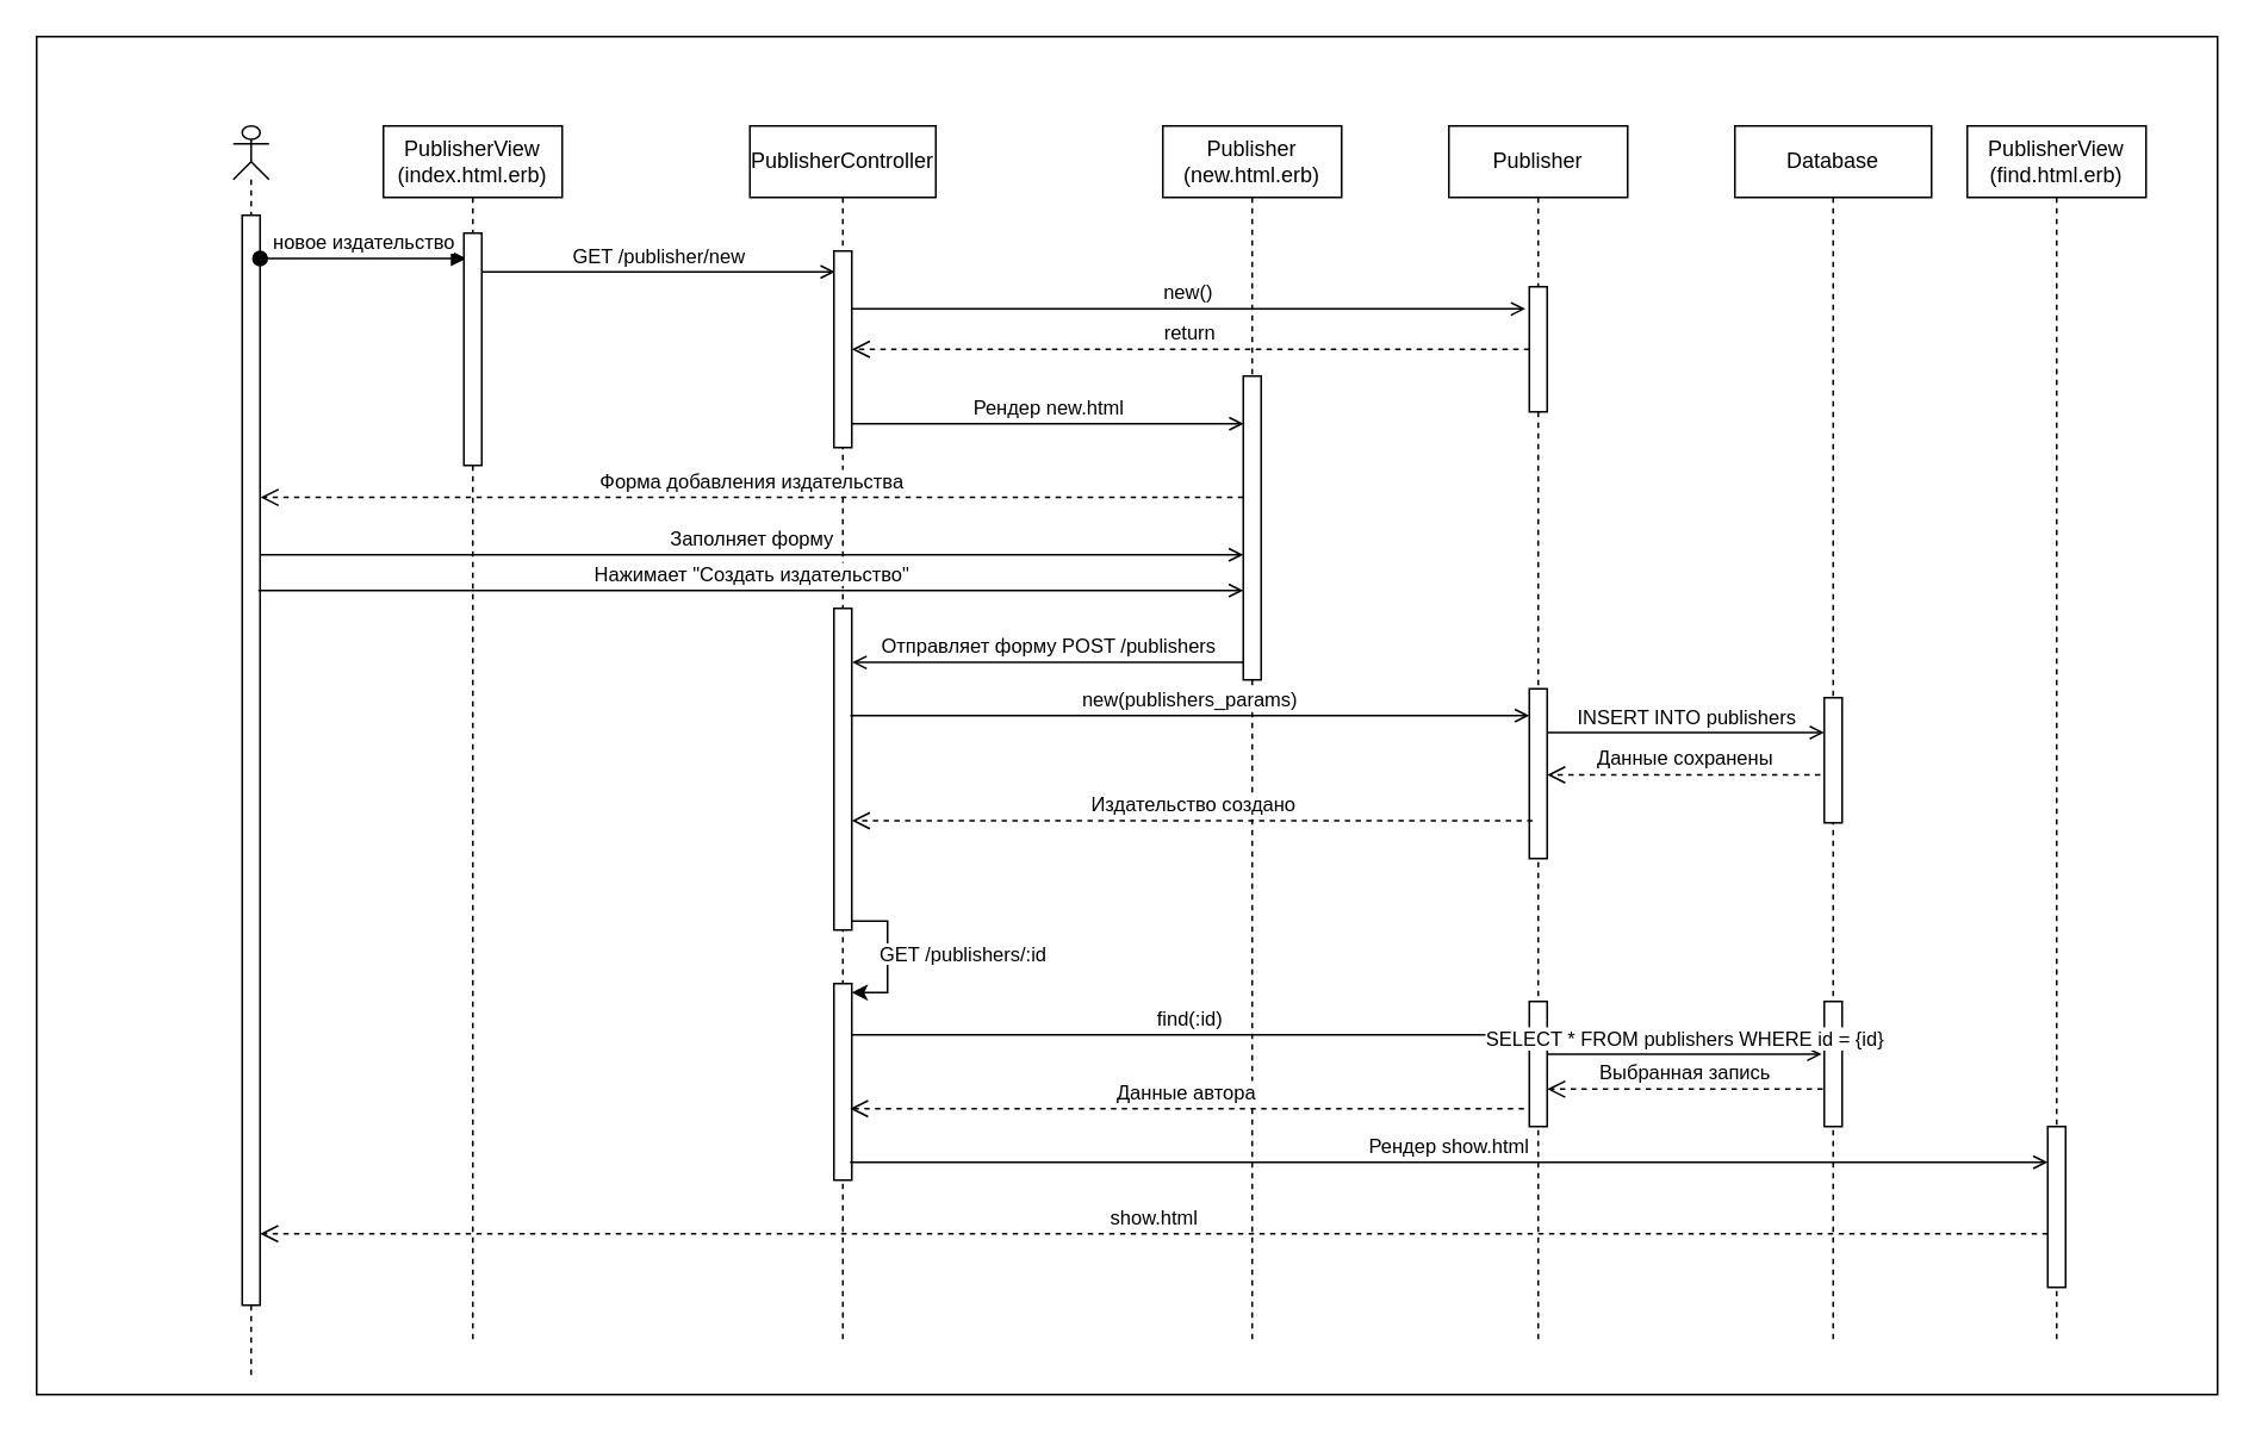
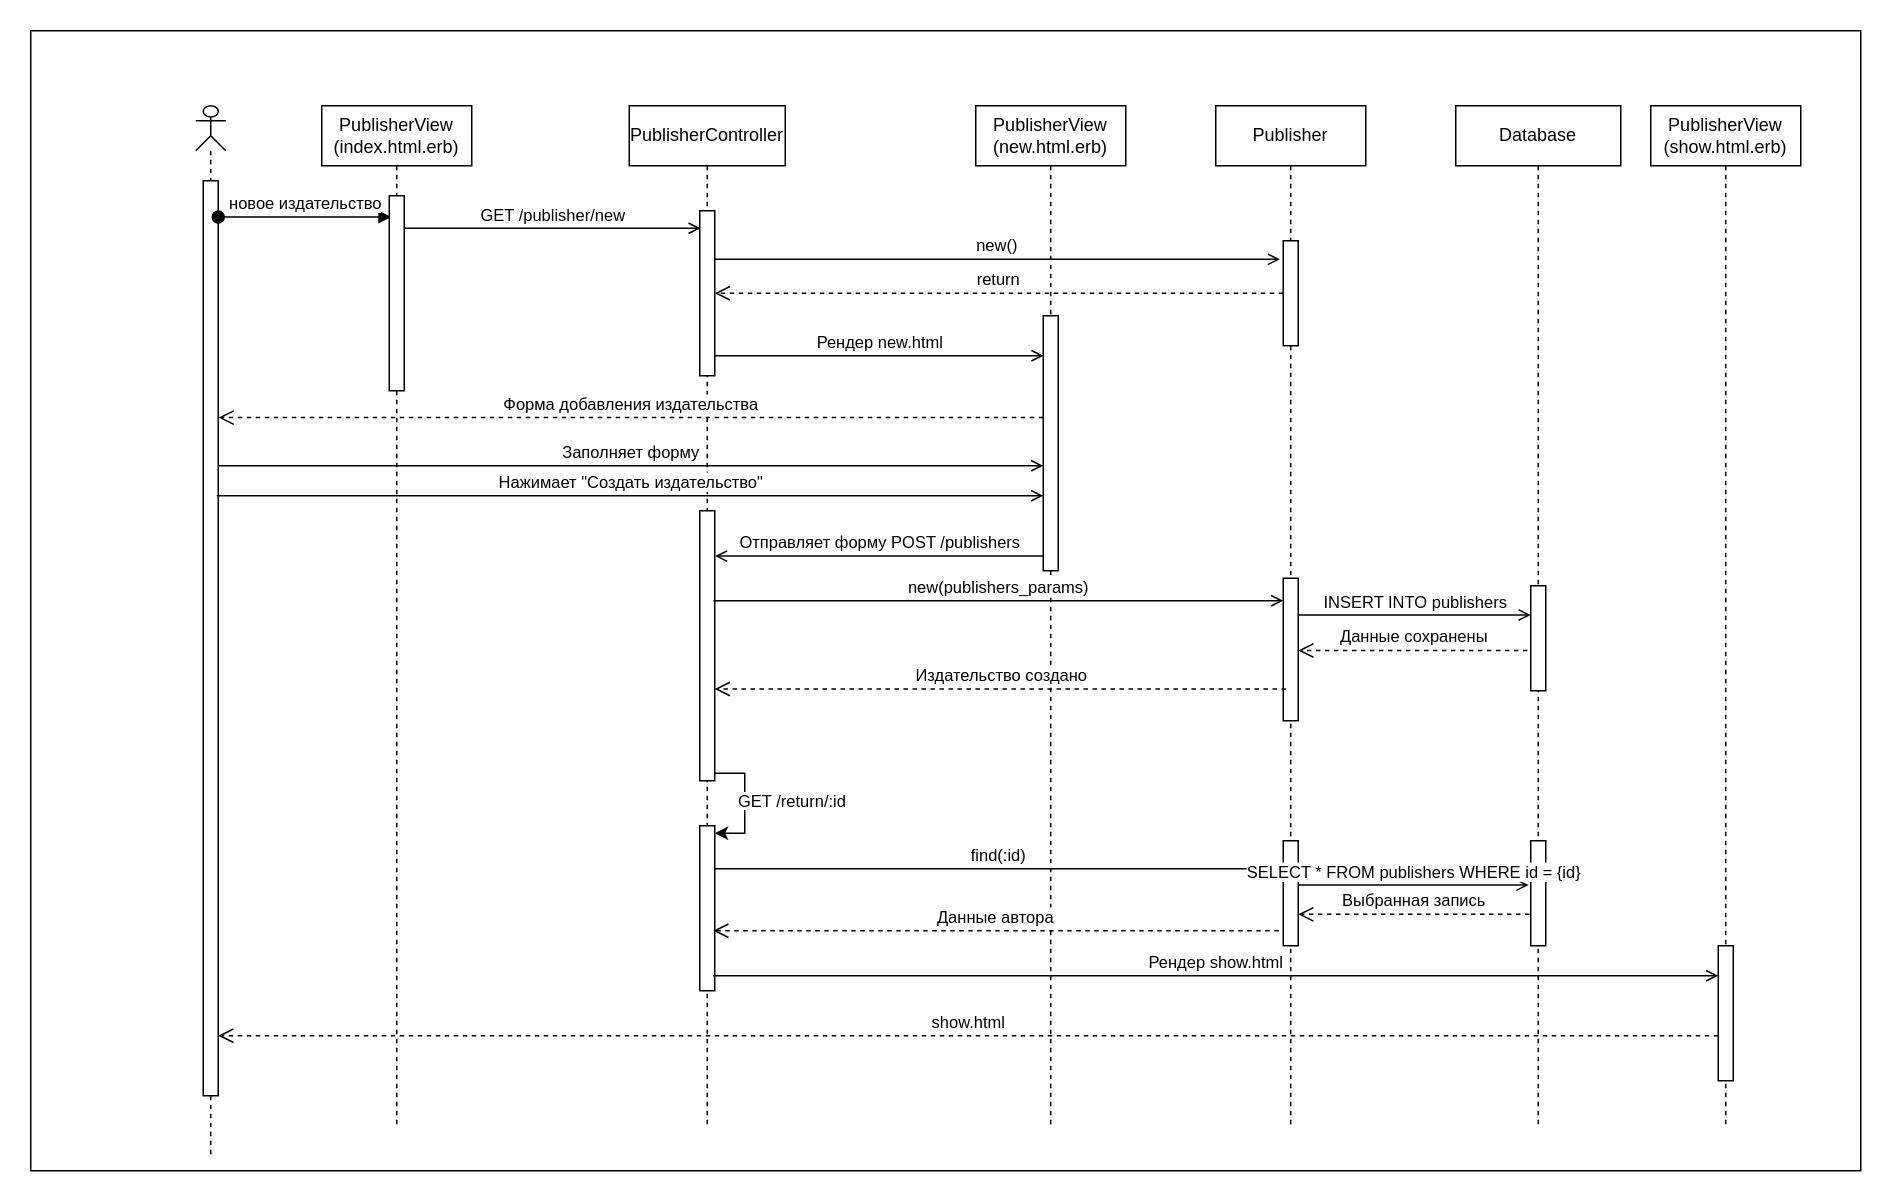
  <mxCell id="0" />
  <mxCell id="1" parent="0" />
  <mxCell id="2" value="" style="rounded=0;whiteSpace=wrap;html=1;" parent="1" vertex="1"><mxGeometry x="20" y="20" width="1220" height="760" as="geometry" /></mxCell>
  <mxCell id="3" value="" style="shape=umlLifeline;perimeter=lifelinePerimeter;whiteSpace=wrap;html=1;container=1;dropTarget=0;collapsible=0;recursiveResize=0;outlineConnect=0;portConstraint=eastwest;newEdgeStyle={&quot;curved&quot;:0,&quot;rounded&quot;:0};participant=umlActor;size=30;" parent="1" vertex="1"><mxGeometry x="130" y="70" width="20" height="700" as="geometry" /></mxCell>
  <mxCell id="4" value="" style="html=1;points=[[0,0,0,0,5],[0,1,0,0,-5],[1,0,0,0,5],[1,1,0,0,-5]];perimeter=orthogonalPerimeter;outlineConnect=0;targetShapes=umlLifeline;portConstraint=eastwest;newEdgeStyle={&quot;curved&quot;:0,&quot;rounded&quot;:0};" parent="3" vertex="1"><mxGeometry x="5" y="50" width="10" height="610" as="geometry" /></mxCell>
  <mxCell id="5" value="новое издательство" style="html=1;verticalAlign=bottom;startArrow=oval;startFill=1;endArrow=block;startSize=8;curved=0;rounded=0;entryX=0.13;entryY=0.109;entryDx=0;entryDy=0;entryPerimeter=0;" parent="1" source="4" target="7" edge="1"><mxGeometry width="60" relative="1" as="geometry"><mxPoint x="150" y="150" as="sourcePoint" /><mxPoint x="264" y="150" as="targetPoint" /></mxGeometry></mxCell>
  <mxCell id="6" value="PublisherView (index.html.erb)" style="shape=umlLifeline;perimeter=lifelinePerimeter;whiteSpace=wrap;html=1;container=1;dropTarget=0;collapsible=0;recursiveResize=0;outlineConnect=0;portConstraint=eastwest;newEdgeStyle={&quot;curved&quot;:0,&quot;rounded&quot;:0};" parent="1" vertex="1"><mxGeometry x="214" y="70" width="100" height="680" as="geometry" /></mxCell>
  <mxCell id="7" value="" style="html=1;points=[[0,0,0,0,5],[0,1,0,0,-5],[1,0,0,0,5],[1,1,0,0,-5]];perimeter=orthogonalPerimeter;outlineConnect=0;targetShapes=umlLifeline;portConstraint=eastwest;newEdgeStyle={&quot;curved&quot;:0,&quot;rounded&quot;:0};" parent="6" vertex="1"><mxGeometry x="45" y="60" width="10" height="130" as="geometry" /></mxCell>
  <mxCell id="8" value="GET /publisher/new" style="html=1;verticalAlign=bottom;endArrow=open;curved=0;rounded=0;endFill=0;entryX=0.06;entryY=0.106;entryDx=0;entryDy=0;entryPerimeter=0;" parent="1" source="7" target="10" edge="1"><mxGeometry x="0.0" relative="1" as="geometry"><mxPoint x="269" y="150" as="sourcePoint" /><mxPoint x="523.43" y="155.44" as="targetPoint" /><mxPoint as="offset" /></mxGeometry></mxCell>
  <mxCell id="9" value="PublisherController" style="shape=umlLifeline;perimeter=lifelinePerimeter;whiteSpace=wrap;html=1;container=1;dropTarget=0;collapsible=0;recursiveResize=0;outlineConnect=0;portConstraint=eastwest;newEdgeStyle={&quot;curved&quot;:0,&quot;rounded&quot;:0};" parent="1" vertex="1"><mxGeometry x="419" y="70" width="104" height="680" as="geometry" /></mxCell>
  <mxCell id="10" value="" style="html=1;points=[[0,0,0,0,5],[0,1,0,0,-5],[1,0,0,0,5],[1,1,0,0,-5]];perimeter=orthogonalPerimeter;outlineConnect=0;targetShapes=umlLifeline;portConstraint=eastwest;newEdgeStyle={&quot;curved&quot;:0,&quot;rounded&quot;:0};" parent="9" vertex="1"><mxGeometry x="47" y="70" width="10" height="110" as="geometry" /></mxCell>
  <mxCell id="11" value="" style="html=1;points=[[0,0,0,0,5],[0,1,0,0,-5],[1,0,0,0,5],[1,1,0,0,-5]];perimeter=orthogonalPerimeter;outlineConnect=0;targetShapes=umlLifeline;portConstraint=eastwest;newEdgeStyle={&quot;curved&quot;:0,&quot;rounded&quot;:0};" parent="9" vertex="1"><mxGeometry x="47" y="270" width="10" height="180" as="geometry" /></mxCell>
  <mxCell id="12" value="" style="html=1;points=[[0,0,0,0,5],[0,1,0,0,-5],[1,0,0,0,5],[1,1,0,0,-5]];perimeter=orthogonalPerimeter;outlineConnect=0;targetShapes=umlLifeline;portConstraint=eastwest;newEdgeStyle={&quot;curved&quot;:0,&quot;rounded&quot;:0};" parent="9" vertex="1"><mxGeometry x="47" y="480" width="10" height="110" as="geometry" /></mxCell>
  <mxCell id="13" style="edgeStyle=orthogonalEdgeStyle;rounded=0;orthogonalLoop=1;jettySize=auto;html=1;curved=0;exitX=1;exitY=1;exitDx=0;exitDy=-5;exitPerimeter=0;entryX=1;entryY=0;entryDx=0;entryDy=5;entryPerimeter=0;" parent="9" source="11" target="12" edge="1"><mxGeometry relative="1" as="geometry" /></mxCell>
  <mxCell id="14" value="Publisher" style="shape=umlLifeline;perimeter=lifelinePerimeter;whiteSpace=wrap;html=1;container=1;dropTarget=0;collapsible=0;recursiveResize=0;outlineConnect=0;portConstraint=eastwest;newEdgeStyle={&quot;curved&quot;:0,&quot;rounded&quot;:0};" parent="1" vertex="1"><mxGeometry x="810" y="70" width="100" height="680" as="geometry" /></mxCell>
  <mxCell id="15" value="" style="html=1;points=[[0,0,0,0,5],[0,1,0,0,-5],[1,0,0,0,5],[1,1,0,0,-5]];perimeter=orthogonalPerimeter;outlineConnect=0;targetShapes=umlLifeline;portConstraint=eastwest;newEdgeStyle={&quot;curved&quot;:0,&quot;rounded&quot;:0};" parent="14" vertex="1"><mxGeometry x="45" y="90" width="10" height="70" as="geometry" /></mxCell>
  <mxCell id="16" value="" style="html=1;points=[[0,0,0,0,5],[0,1,0,0,-5],[1,0,0,0,5],[1,1,0,0,-5]];perimeter=orthogonalPerimeter;outlineConnect=0;targetShapes=umlLifeline;portConstraint=eastwest;newEdgeStyle={&quot;curved&quot;:0,&quot;rounded&quot;:0};" parent="14" vertex="1"><mxGeometry x="45" y="315" width="10" height="95" as="geometry" /></mxCell>
  <mxCell id="17" value="" style="html=1;points=[[0,0,0,0,5],[0,1,0,0,-5],[1,0,0,0,5],[1,1,0,0,-5]];perimeter=orthogonalPerimeter;outlineConnect=0;targetShapes=umlLifeline;portConstraint=eastwest;newEdgeStyle={&quot;curved&quot;:0,&quot;rounded&quot;:0};" parent="14" vertex="1"><mxGeometry x="45" y="490" width="10" height="70" as="geometry" /></mxCell>
- <mxCell id="18" value="PublisherView (find.html.erb)" style="shape=umlLifeline;perimeter=lifelinePerimeter;whiteSpace=wrap;html=1;container=1;dropTarget=0;collapsible=0;recursiveResize=0;outlineConnect=0;portConstraint=eastwest;newEdgeStyle={&quot;curved&quot;:0,&quot;rounded&quot;:0};" parent="1" vertex="1"><mxGeometry x="1100" y="70" width="100" height="680" as="geometry" /></mxCell>
+ <mxCell id="18" value="PublisherView (show.html.erb)" style="shape=umlLifeline;perimeter=lifelinePerimeter;whiteSpace=wrap;html=1;container=1;dropTarget=0;collapsible=0;recursiveResize=0;outlineConnect=0;portConstraint=eastwest;newEdgeStyle={&quot;curved&quot;:0,&quot;rounded&quot;:0};" parent="1" vertex="1"><mxGeometry x="1100" y="70" width="100" height="680" as="geometry" /></mxCell>
  <mxCell id="19" value="new()" style="html=1;verticalAlign=bottom;endArrow=open;curved=0;rounded=0;endFill=0;entryX=-0.22;entryY=0.177;entryDx=0;entryDy=0;entryPerimeter=0;" parent="1" source="10" target="15" edge="1"><mxGeometry relative="1" as="geometry"><mxPoint x="480" y="170" as="sourcePoint" /><mxPoint x="700" y="170" as="targetPoint" /></mxGeometry></mxCell>
- <mxCell id="20" value="Publisher (new.html.erb)" style="shape=umlLifeline;perimeter=lifelinePerimeter;whiteSpace=wrap;html=1;container=1;dropTarget=0;collapsible=0;recursiveResize=0;outlineConnect=0;portConstraint=eastwest;newEdgeStyle={&quot;curved&quot;:0,&quot;rounded&quot;:0};" parent="1" vertex="1"><mxGeometry x="650" y="70" width="100" height="680" as="geometry" /></mxCell>
+ <mxCell id="20" value="PublisherView (new.html.erb)" style="shape=umlLifeline;perimeter=lifelinePerimeter;whiteSpace=wrap;html=1;container=1;dropTarget=0;collapsible=0;recursiveResize=0;outlineConnect=0;portConstraint=eastwest;newEdgeStyle={&quot;curved&quot;:0,&quot;rounded&quot;:0};" parent="1" vertex="1"><mxGeometry x="650" y="70" width="100" height="680" as="geometry" /></mxCell>
  <mxCell id="21" value="" style="html=1;points=[[0,0,0,0,5],[0,1,0,0,-5],[1,0,0,0,5],[1,1,0,0,-5]];perimeter=orthogonalPerimeter;outlineConnect=0;targetShapes=umlLifeline;portConstraint=eastwest;newEdgeStyle={&quot;curved&quot;:0,&quot;rounded&quot;:0};" parent="20" vertex="1"><mxGeometry x="45" y="140" width="10" height="170" as="geometry" /></mxCell>
  <mxCell id="22" value="Database" style="shape=umlLifeline;perimeter=lifelinePerimeter;whiteSpace=wrap;html=1;container=1;dropTarget=0;collapsible=0;recursiveResize=0;outlineConnect=0;portConstraint=eastwest;newEdgeStyle={&quot;curved&quot;:0,&quot;rounded&quot;:0};" parent="1" vertex="1"><mxGeometry x="970" y="70" width="110" height="680" as="geometry" /></mxCell>
  <mxCell id="23" value="" style="html=1;points=[[0,0,0,0,5],[0,1,0,0,-5],[1,0,0,0,5],[1,1,0,0,-5]];perimeter=orthogonalPerimeter;outlineConnect=0;targetShapes=umlLifeline;portConstraint=eastwest;newEdgeStyle={&quot;curved&quot;:0,&quot;rounded&quot;:0};" parent="22" vertex="1"><mxGeometry x="50" y="320" width="10" height="70" as="geometry" /></mxCell>
  <mxCell id="24" value="show.html" style="html=1;verticalAlign=bottom;endArrow=open;dashed=1;endSize=8;curved=0;rounded=0;" parent="22" source="25" edge="1"><mxGeometry relative="1" as="geometry"><mxPoint x="168.59" y="630" as="sourcePoint" /><mxPoint x="-825" y="620.0" as="targetPoint" /><Array as="points"><mxPoint y="620" /></Array></mxGeometry></mxCell>
  <mxCell id="25" value="" style="html=1;points=[[0,0,0,0,5],[0,1,0,0,-5],[1,0,0,0,5],[1,1,0,0,-5]];perimeter=orthogonalPerimeter;outlineConnect=0;targetShapes=umlLifeline;portConstraint=eastwest;newEdgeStyle={&quot;curved&quot;:0,&quot;rounded&quot;:0};" parent="22" vertex="1"><mxGeometry x="175" y="560" width="10" height="90" as="geometry" /></mxCell>
  <mxCell id="26" value="Рендер show.html" style="html=1;verticalAlign=bottom;endArrow=open;curved=0;rounded=0;endFill=0;entryX=0;entryY=0.163;entryDx=0;entryDy=0;entryPerimeter=0;" parent="22" edge="1"><mxGeometry relative="1" as="geometry"><mxPoint x="-495" y="580" as="sourcePoint" /><mxPoint x="175" y="580" as="targetPoint" /></mxGeometry></mxCell>
  <mxCell id="27" value="" style="html=1;points=[[0,0,0,0,5],[0,1,0,0,-5],[1,0,0,0,5],[1,1,0,0,-5]];perimeter=orthogonalPerimeter;outlineConnect=0;targetShapes=umlLifeline;portConstraint=eastwest;newEdgeStyle={&quot;curved&quot;:0,&quot;rounded&quot;:0};" parent="22" vertex="1"><mxGeometry x="50" y="490" width="10" height="70" as="geometry" /></mxCell>
  <mxCell id="28" value="return" style="html=1;verticalAlign=bottom;endArrow=open;dashed=1;endSize=8;curved=0;rounded=0;" parent="1" source="15" target="10" edge="1"><mxGeometry relative="1" as="geometry"><mxPoint x="720" y="200" as="sourcePoint" /><mxPoint x="500" y="200" as="targetPoint" /></mxGeometry></mxCell>
  <mxCell id="29" value="Рендер new.html" style="html=1;verticalAlign=bottom;endArrow=open;curved=0;rounded=0;endFill=0;entryX=0.023;entryY=0.157;entryDx=0;entryDy=0;entryPerimeter=0;" parent="1" source="10" target="21" edge="1"><mxGeometry relative="1" as="geometry"><mxPoint x="480" y="230" as="sourcePoint" /><mxPoint x="690" y="230" as="targetPoint" /></mxGeometry></mxCell>
  <mxCell id="30" value="Форма добавления издательства" style="html=1;verticalAlign=bottom;endArrow=open;dashed=1;endSize=8;curved=0;rounded=0;entryX=0.761;entryY=0.297;entryDx=0;entryDy=0;entryPerimeter=0;" parent="1" source="21" target="3" edge="1"><mxGeometry relative="1" as="geometry"><mxPoint x="650" y="310" as="sourcePoint" /><mxPoint x="270" y="310" as="targetPoint" /></mxGeometry></mxCell>
  <mxCell id="31" value="Заполняет форму" style="html=1;verticalAlign=bottom;endArrow=open;curved=0;rounded=0;endFill=0;" parent="1" edge="1"><mxGeometry relative="1" as="geometry"><mxPoint x="145" y="310" as="sourcePoint" /><mxPoint x="695" y="310" as="targetPoint" /></mxGeometry></mxCell>
  <mxCell id="32" value="Нажимает &quot;Создать издательство&quot;" style="html=1;verticalAlign=bottom;endArrow=open;curved=0;rounded=0;endFill=0;exitX=0.9;exitY=0.415;exitDx=0;exitDy=0;exitPerimeter=0;" parent="1" edge="1"><mxGeometry relative="1" as="geometry"><mxPoint x="144" y="330" as="sourcePoint" /><mxPoint x="695" y="330" as="targetPoint" /></mxGeometry></mxCell>
  <mxCell id="33" value="Отправляет форму POST /publishers" style="html=1;verticalAlign=bottom;endArrow=open;curved=0;rounded=0;endFill=0;entryX=1.023;entryY=0.168;entryDx=0;entryDy=0;entryPerimeter=0;" parent="1" source="21" target="11" edge="1"><mxGeometry relative="1" as="geometry"><mxPoint x="485" y="380" as="sourcePoint" /><mxPoint x="705" y="380" as="targetPoint" /></mxGeometry></mxCell>
  <mxCell id="34" value="new(publishers_params)" style="html=1;verticalAlign=bottom;endArrow=open;curved=0;rounded=0;endFill=0;exitX=1.018;exitY=0.479;exitDx=0;exitDy=0;exitPerimeter=0;" parent="1" edge="1"><mxGeometry relative="1" as="geometry"><mxPoint x="475.18" y="400" as="sourcePoint" /><mxPoint x="855" y="400" as="targetPoint" /></mxGeometry></mxCell>
  <mxCell id="35" value="INSERT INTO publishers" style="html=1;verticalAlign=bottom;endArrow=open;curved=0;rounded=0;endFill=0;" parent="1" target="23" edge="1"><mxGeometry relative="1" as="geometry"><mxPoint x="865" y="409.5" as="sourcePoint" /><mxPoint x="1016" y="409.5" as="targetPoint" /></mxGeometry></mxCell>
  <mxCell id="36" value="Данные сохранены" style="html=1;verticalAlign=bottom;endArrow=open;dashed=1;endSize=8;curved=0;rounded=0;exitX=-0.22;exitY=0.617;exitDx=0;exitDy=0;exitPerimeter=0;" parent="1" source="23" target="16" edge="1"><mxGeometry relative="1" as="geometry"><mxPoint x="840" y="490" as="sourcePoint" /><mxPoint x="460" y="490" as="targetPoint" /></mxGeometry></mxCell>
  <mxCell id="37" value="Издательство создано" style="html=1;verticalAlign=bottom;endArrow=open;dashed=1;endSize=8;curved=0;rounded=0;exitX=0.18;exitY=0.777;exitDx=0;exitDy=0;exitPerimeter=0;" parent="1" source="16" target="11" edge="1"><mxGeometry relative="1" as="geometry"><mxPoint x="728" y="443" as="sourcePoint" /><mxPoint x="580" y="443" as="targetPoint" /></mxGeometry></mxCell>
- <mxCell id="38" value="&lt;span style=&quot;color: rgb(0, 0, 0); font-family: Helvetica; font-size: 11px; font-style: normal; font-variant-ligatures: normal; font-variant-caps: normal; font-weight: 400; letter-spacing: normal; orphans: 2; text-align: center; text-indent: 0px; text-transform: none; widows: 2; word-spacing: 0px; -webkit-text-stroke-width: 0px; background-color: rgb(255, 255, 255); text-decoration-thickness: initial; text-decoration-style: initial; text-decoration-color: initial; float: none; display: inline !important;&quot;&gt;GET /publishers/:id&lt;/span&gt;" style="text;whiteSpace=wrap;html=1;" parent="1" vertex="1"><mxGeometry x="490" y="520" width="110" height="40" as="geometry" /></mxCell>
+ <mxCell id="38" value="&lt;span style=&quot;color: rgb(0, 0, 0); font-family: Helvetica; font-size: 11px; font-style: normal; font-variant-ligatures: normal; font-variant-caps: normal; font-weight: 400; letter-spacing: normal; orphans: 2; text-align: center; text-indent: 0px; text-transform: none; widows: 2; word-spacing: 0px; -webkit-text-stroke-width: 0px; background-color: rgb(255, 255, 255); text-decoration-thickness: initial; text-decoration-style: initial; text-decoration-color: initial; float: none; display: inline !important;&quot;&gt;GET /return/:id&lt;/span&gt;" style="text;whiteSpace=wrap;html=1;" parent="1" vertex="1"><mxGeometry x="490" y="520" width="110" height="40" as="geometry" /></mxCell>
  <mxCell id="39" value="find(:id)" style="html=1;verticalAlign=bottom;endArrow=open;curved=0;rounded=0;endFill=0;entryX=-0.002;entryY=0.266;entryDx=0;entryDy=0;entryPerimeter=0;" parent="1" source="12" target="17" edge="1"><mxGeometry relative="1" as="geometry"><mxPoint x="490" y="579" as="sourcePoint" /><mxPoint x="850" y="579" as="targetPoint" /></mxGeometry></mxCell>
  <mxCell id="40" value="Данные автора" style="html=1;verticalAlign=bottom;endArrow=open;dashed=1;endSize=8;curved=0;rounded=0;exitX=0.18;exitY=0.777;exitDx=0;exitDy=0;exitPerimeter=0;" parent="1" edge="1"><mxGeometry relative="1" as="geometry"><mxPoint x="852" y="620" as="sourcePoint" /><mxPoint x="475" y="620" as="targetPoint" /></mxGeometry></mxCell>
  <mxCell id="41" value="SELECT * FROM publishers WHERE id = {id}" style="html=1;verticalAlign=bottom;endArrow=open;curved=0;rounded=0;endFill=0;entryX=-0.143;entryY=0.422;entryDx=0;entryDy=0;entryPerimeter=0;" parent="1" source="17" target="27" edge="1"><mxGeometry relative="1" as="geometry"><mxPoint x="610" y="530" as="sourcePoint" /><mxPoint x="990" y="530" as="targetPoint" /></mxGeometry></mxCell>
  <mxCell id="42" value="Выбранная запись" style="html=1;verticalAlign=bottom;endArrow=open;dashed=1;endSize=8;curved=0;rounded=0;exitX=-0.086;exitY=0.701;exitDx=0;exitDy=0;exitPerimeter=0;" parent="1" source="27" target="17" edge="1"><mxGeometry relative="1" as="geometry"><mxPoint x="1020" y="530" as="sourcePoint" /><mxPoint x="640" y="530" as="targetPoint" /></mxGeometry></mxCell>
